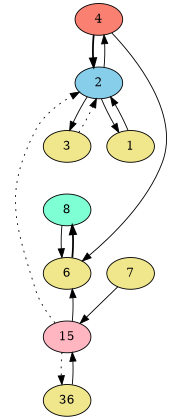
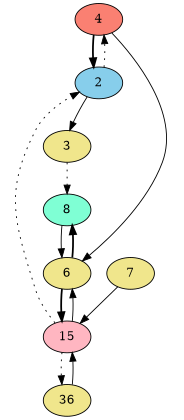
  digraph {
    node [fillcolor=khaki style=filled]
    edge [style=solid]
    4 [fillcolor=salmon]
    2 [fillcolor=skyblue]
    6
-   1
    3
    n6 [fillcolor=aquamarine label=8]
    15 [fillcolor=lightpink]
    n8 [label=36]
    7
    4 -> 2 [style=bold]
    4 -> 6
-   2 -> 4
-   2 -> 1
+   2 -> 4 [style=dotted]
    2 -> 3
    6 -> n6 [style=bold]
-   1 -> 2
-   3 -> 2 [style=dotted]
+   6 -> 15 [style=bold]
+   3 -> n6 [style=dotted]
    n6 -> 6
    15 -> 2 [style=dotted]
    15 -> 6
    15 -> n8 [style=dotted]
    n8 -> 15
    7 -> 15
  }
